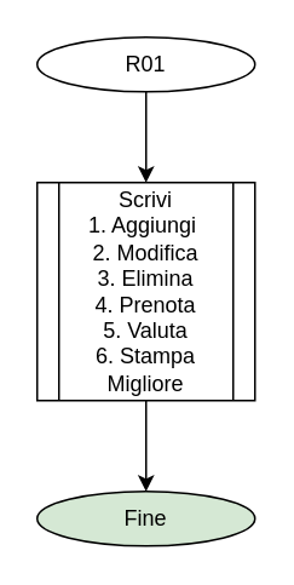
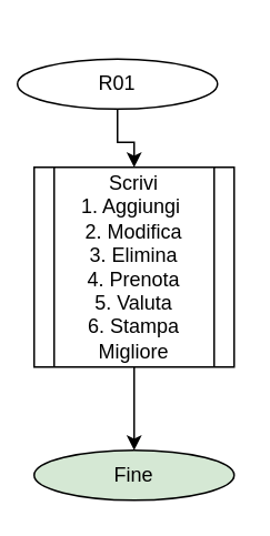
  <mxCell id="0" />
  <mxCell id="1" parent="0" />
  <mxCell id="2" value="" style="edgeStyle=orthogonalEdgeStyle;rounded=0;orthogonalLoop=1;jettySize=auto;html=1;" edge="1" parent="1" source="3" target="6"><mxGeometry relative="1" as="geometry" /></mxCell>
- <mxCell id="3" value="R01" style="ellipse;whiteSpace=wrap;html=1;" vertex="1" parent="1"><mxGeometry x="20" y="20" width="120" height="30" as="geometry" /></mxCell>
+ <mxCell id="3" value="R01" style="ellipse;whiteSpace=wrap;html=1;" vertex="1" parent="1"><mxGeometry x="10" y="35" width="120" height="30" as="geometry" /></mxCell>
  <mxCell id="4" value="Fine" style="ellipse;whiteSpace=wrap;html=1;fillColor=#d5e8d4;" vertex="1" parent="1"><mxGeometry x="20" y="270" width="120" height="30" as="geometry" /></mxCell>
  <mxCell id="5" style="edgeStyle=orthogonalEdgeStyle;rounded=0;orthogonalLoop=1;jettySize=auto;html=1;entryX=0.5;entryY=0;entryDx=0;entryDy=0;" edge="1" parent="1" source="6" target="4"><mxGeometry relative="1" as="geometry" /></mxCell>
  <mxCell id="6" value="Scrivi&lt;br&gt;1. Aggiungi&amp;nbsp;&lt;br&gt;2. Modifica&lt;br&gt;3. Elimina&lt;br&gt;4. Prenota&lt;br&gt;5. Valuta&lt;br&gt;6. Stampa Migliore" style="shape=process;whiteSpace=wrap;html=1;backgroundOutline=1;" vertex="1" parent="1"><mxGeometry x="20" y="100" width="120" height="120" as="geometry" /></mxCell>
